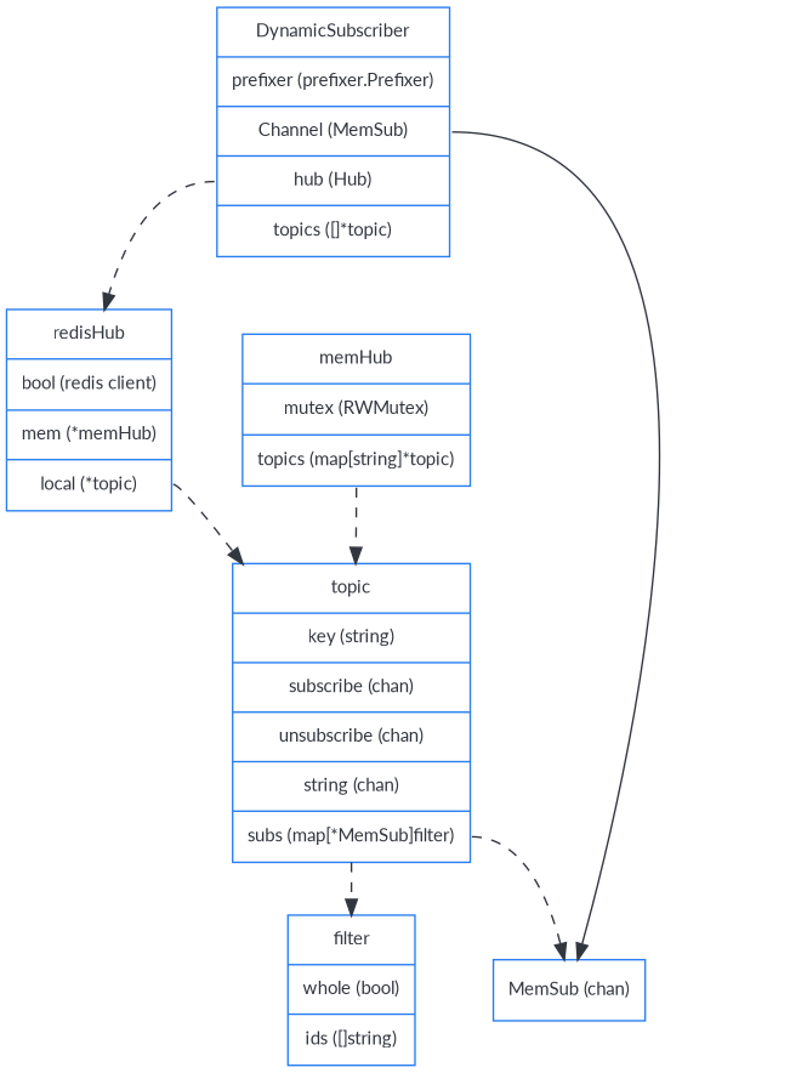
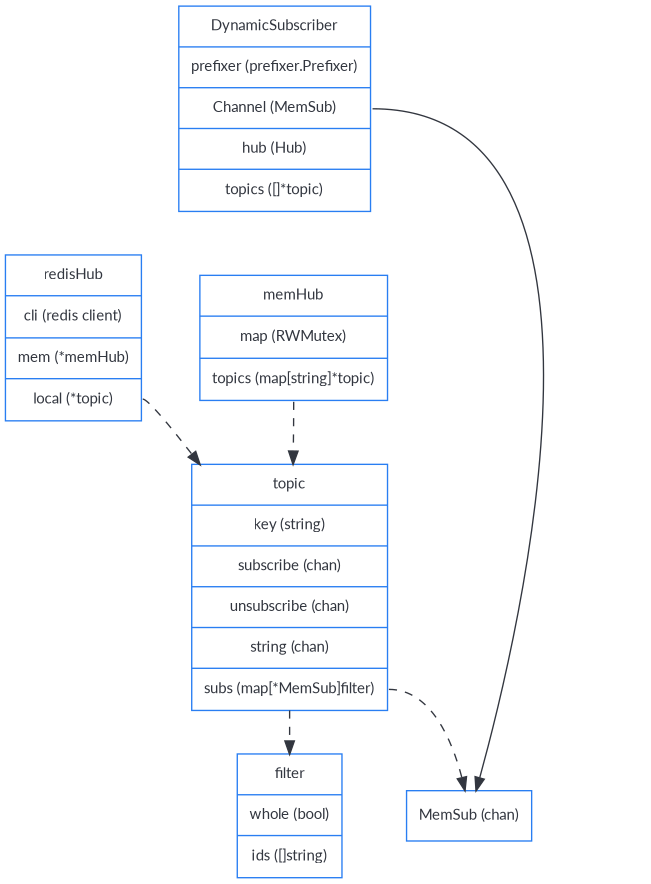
  digraph {
    nodesep=0.6
    ranksep=0.45
    splines=true
    node [color="#297EF2" fontcolor="#32363F" fontname=lato fontsize=11 margin=0.12 shape=record]
    edge [color="#32363F" style=dashed tailport=3]
    n1 [label="{<0>DynamicSubscriber|<1>prefixer (prefixer.Prefixer)|<2>Channel (MemSub)|<3>hub (Hub)|<4>topics ([]*topic)}"]
-   n2 [label="{<0>redisHub|<1>bool (redis client)|<2>mem (*memHub)|<3>local (*topic)}"]
+   n2 [label="{<0>redisHub|<1>cli (redis client)|<2>mem (*memHub)|<3>local (*topic)}"]
    n3 [label="{<0>MemSub (chan)}"]
    n4 [label="{<0>topic|<1>key (string)|<2>subscribe (chan)|<3>unsubscribe (chan)|<4> string (chan)|<5>subs (map[*MemSub]filter)}"]
    n5 [label="{<0>filter|<1>whole (bool)|<2>ids ([]string)}"]
-   n6 [label="{<0>memHub|<1>mutex (RWMutex)|<2>topics (map[string]*topic)}"]
-   n1 -> n2
+   n6 [label="{<0>memHub|<1>map (RWMutex)|<2>topics (map[string]*topic)}"]
    n1 -> n3 [style=solid tailport=2]
    n2 -> n4
    n4 -> n3 [tailport=5]
    n4 -> n5 [tailport=5]
    n6 -> n4 [tailport=2]
  }
